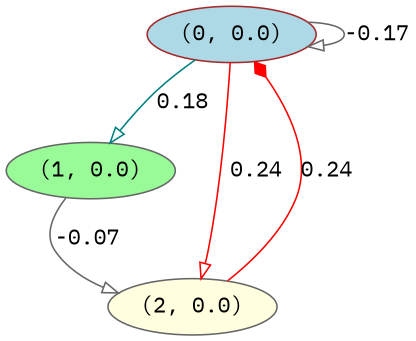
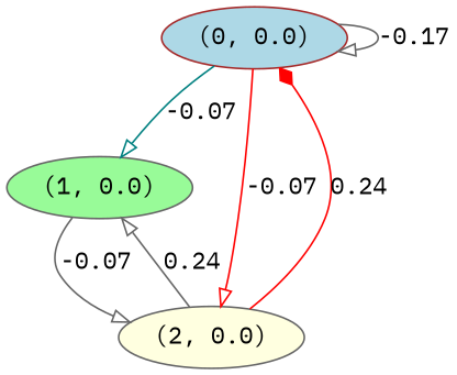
  digraph {
    fontname="IBM Plex Mono"
    node [color=gray40 fontname="IBM Plex Mono" style=filled]
    edge [arrowhead=onormal color=gray40 fontname="IBM Plex Mono"]
    n1 [color=brown fillcolor=lightblue label="(0, 0.0)"]
    n2 [fillcolor=palegreen label="(1, 0.0)"]
    n3 [fillcolor=lightyellow label="(2, 0.0)"]
    n1 -> n1 [label=-0.17]
-   n1 -> n2 [color=teal label=0.18]
-   n1 -> n3 [color=red label=0.24]
+   n1 -> n2 [color=teal label=-0.07]
+   n1 -> n3 [color=red label=-0.07]
    n2 -> n3 [label=-0.07]
    n3 -> n1 [arrowhead=diamond color=red label=0.24]
+   n3 -> n2 [label=0.24]
  }
